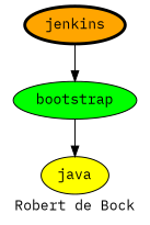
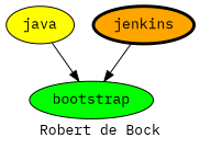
  digraph {
    fontname="IBM Plex Mono"
    label="Robert de Bock"
    node [fontname="IBM Plex Mono" style=filled]
    edge [fontname="IBM Plex Mono"]
    bootstrap [fillcolor=green]
    java [fillcolor=yellow]
    jenkins [fillcolor=orange penwidth=3]
-   bootstrap -> java
+   java -> bootstrap
    jenkins -> bootstrap
  }
